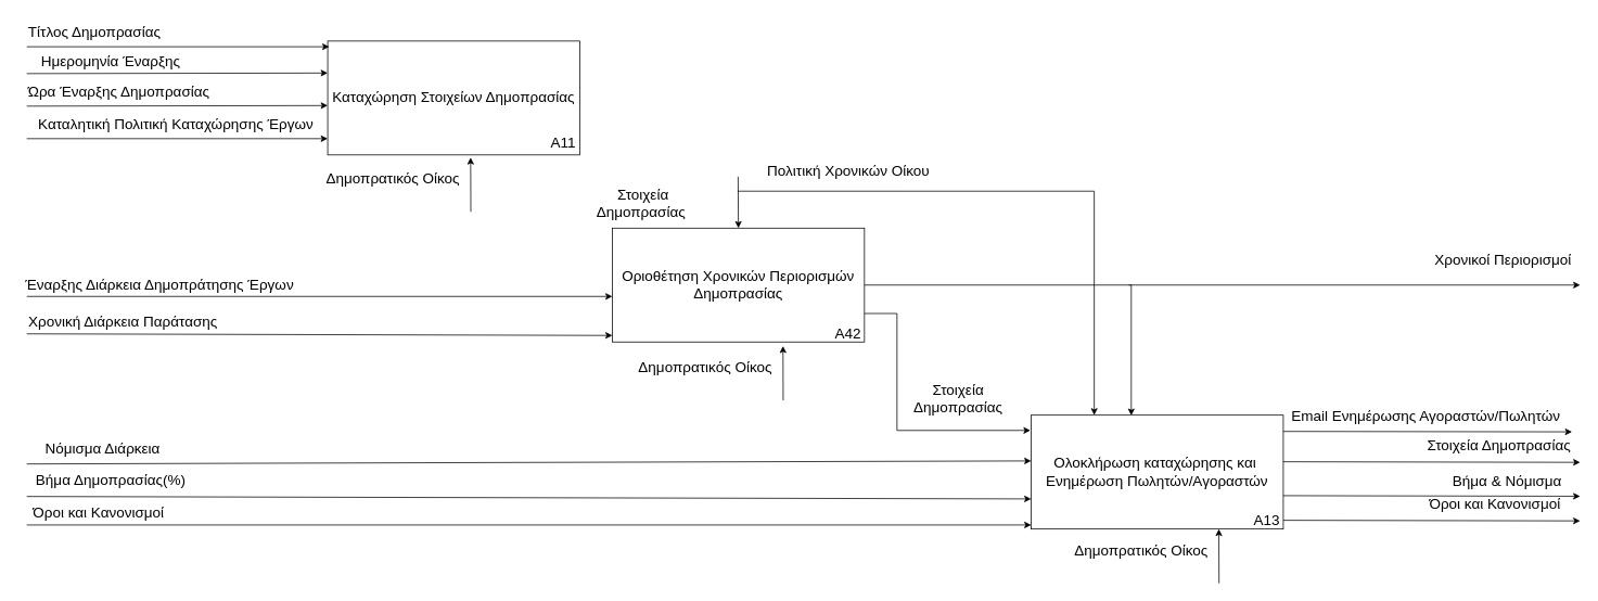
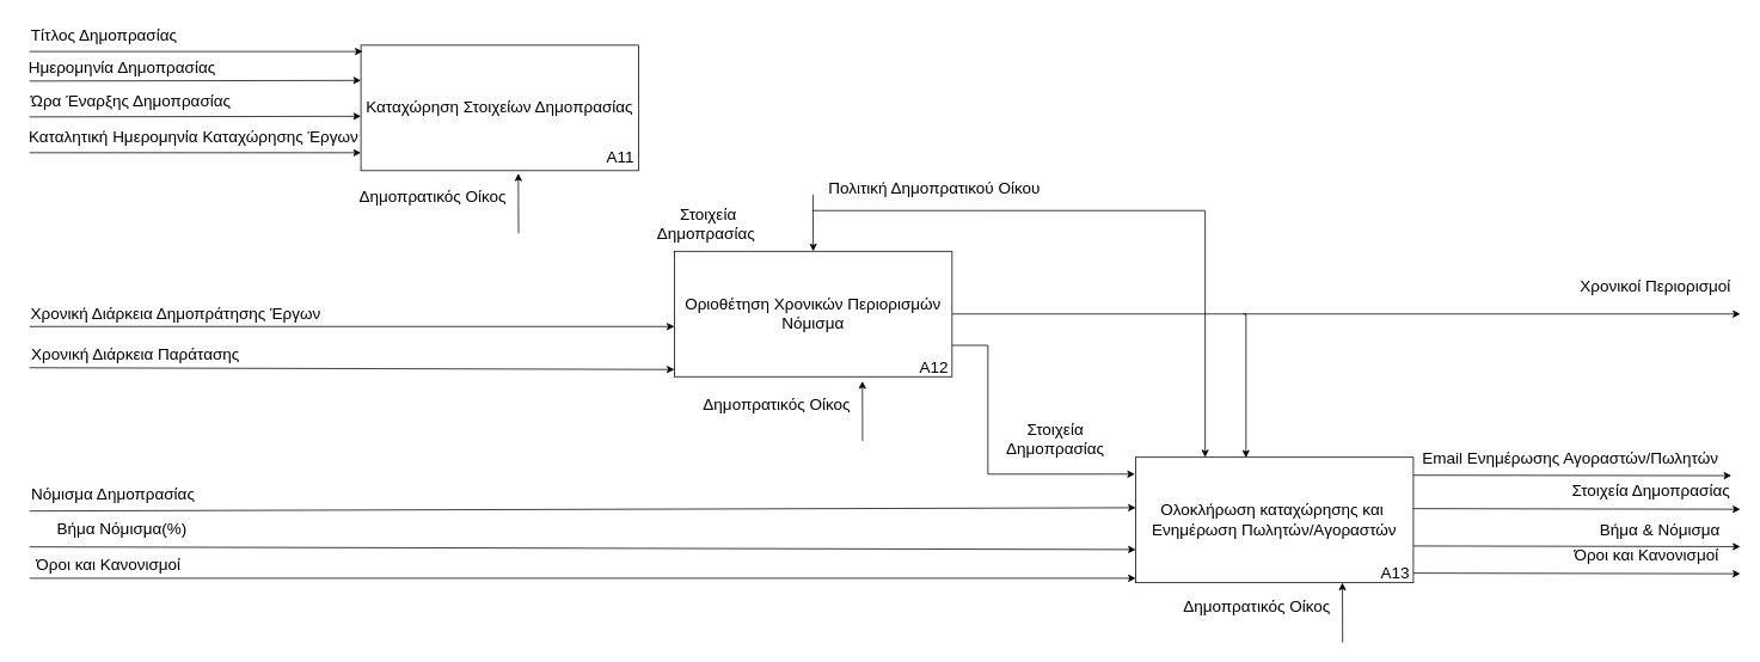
  <mxCell id="0" />
  <mxCell id="1" parent="0" />
  <mxCell id="2" value="Καταχώρηση Στοιχείων Δημοπρασίας" style="rounded=0;whiteSpace=wrap;html=1;fontSize=18;align=center;" parent="1" vertex="1"><mxGeometry x="402" y="50" width="310" height="140" as="geometry" /></mxCell>
  <mxCell id="3" value="Τίτλος Δημοπρασίας" style="text;html=1;align=center;verticalAlign=middle;resizable=0;points=[];autosize=1;strokeColor=none;fillColor=none;fontSize=18;" parent="1" vertex="1"><mxGeometry x="20" y="20" width="190" height="40" as="geometry" /></mxCell>
- <mxCell id="4" value="Ημερομηνία Έναρξης" style="text;html=1;align=center;verticalAlign=middle;resizable=0;points=[];autosize=1;strokeColor=none;fillColor=none;fontSize=18;" parent="1" vertex="1"><mxGeometry x="20" y="56" width="230" height="40" as="geometry" /></mxCell>
+ <mxCell id="4" value="Ημερομηνία Δημοπρασίας" style="text;html=1;align=center;verticalAlign=middle;resizable=0;points=[];autosize=1;strokeColor=none;fillColor=none;fontSize=18;" parent="1" vertex="1"><mxGeometry x="20" y="56" width="230" height="40" as="geometry" /></mxCell>
  <mxCell id="5" value="Ώρα Έναρξης Δημοπρασίας" style="text;html=1;align=center;verticalAlign=middle;resizable=0;points=[];autosize=1;strokeColor=none;fillColor=none;fontSize=18;" parent="1" vertex="1"><mxGeometry x="20" y="93" width="250" height="40" as="geometry" /></mxCell>
- <mxCell id="6" value="Καταλητική Πολιτική Καταχώρησης Έργων" style="text;html=1;align=center;verticalAlign=middle;resizable=0;points=[];autosize=1;strokeColor=none;fillColor=none;fontSize=18;" parent="1" vertex="1"><mxGeometry x="20" y="133" width="390" height="40" as="geometry" /></mxCell>
+ <mxCell id="6" value="Καταλητική Ημερομηνία Καταχώρησης Έργων" style="text;html=1;align=center;verticalAlign=middle;resizable=0;points=[];autosize=1;strokeColor=none;fillColor=none;fontSize=18;" parent="1" vertex="1"><mxGeometry x="20" y="133" width="390" height="40" as="geometry" /></mxCell>
  <mxCell id="7" value="" style="endArrow=classic;html=1;rounded=0;fontSize=18;entryX=0.006;entryY=0.05;entryDx=0;entryDy=0;entryPerimeter=0;" parent="1" target="2" edge="1"><mxGeometry width="50" height="50" relative="1" as="geometry"><mxPoint x="32" y="57" as="sourcePoint" /><mxPoint x="532" y="160" as="targetPoint" /></mxGeometry></mxCell>
  <mxCell id="8" value="" style="endArrow=classic;html=1;rounded=0;fontSize=18;entryX=0.006;entryY=0.05;entryDx=0;entryDy=0;entryPerimeter=0;" parent="1" edge="1"><mxGeometry width="50" height="50" relative="1" as="geometry"><mxPoint x="32" y="90" as="sourcePoint" /><mxPoint x="402" y="89.31" as="targetPoint" /></mxGeometry></mxCell>
  <mxCell id="9" value="" style="endArrow=classic;html=1;rounded=0;fontSize=18;entryX=0.006;entryY=0.05;entryDx=0;entryDy=0;entryPerimeter=0;" parent="1" edge="1"><mxGeometry width="50" height="50" relative="1" as="geometry"><mxPoint x="32" y="130" as="sourcePoint" /><mxPoint x="402" y="129.31" as="targetPoint" /></mxGeometry></mxCell>
  <mxCell id="10" value="" style="endArrow=classic;html=1;rounded=0;fontSize=18;entryX=0.006;entryY=0.05;entryDx=0;entryDy=0;entryPerimeter=0;" parent="1" edge="1"><mxGeometry width="50" height="50" relative="1" as="geometry"><mxPoint x="32" y="170" as="sourcePoint" /><mxPoint x="402" y="170" as="targetPoint" /></mxGeometry></mxCell>
  <mxCell id="11" style="edgeStyle=orthogonalEdgeStyle;rounded=0;orthogonalLoop=1;jettySize=auto;html=1;exitX=1;exitY=0.5;exitDx=0;exitDy=0;entryX=0.397;entryY=0.003;entryDx=0;entryDy=0;entryPerimeter=0;" parent="1" source="13" target="37" edge="1"><mxGeometry relative="1" as="geometry" /></mxCell>
  <mxCell id="12" style="edgeStyle=orthogonalEdgeStyle;rounded=0;orthogonalLoop=1;jettySize=auto;html=1;exitX=1;exitY=0.75;exitDx=0;exitDy=0;entryX=-0.003;entryY=0.134;entryDx=0;entryDy=0;entryPerimeter=0;" parent="1" source="13" target="37" edge="1"><mxGeometry relative="1" as="geometry"><Array as="points"><mxPoint x="1102" y="385" /><mxPoint x="1102" y="529" /></Array></mxGeometry></mxCell>
- <mxCell id="13" value="Οριοθέτηση Χρονικών Περιορισμών Δημοπρασίας" style="rounded=0;whiteSpace=wrap;html=1;fontSize=18;" parent="1" vertex="1"><mxGeometry x="752" y="280" width="310" height="140" as="geometry" /></mxCell>
- <mxCell id="14" value="Έναρξης Διάρκεια Δημοπράτησης Έργων" style="text;html=1;align=center;verticalAlign=middle;resizable=0;points=[];autosize=1;strokeColor=none;fillColor=none;fontSize=18;" parent="1" vertex="1"><mxGeometry x="20" y="330" width="350" height="40" as="geometry" /></mxCell>
+ <mxCell id="13" value="Οριοθέτηση Χρονικών Περιορισμών Νόμισμα" style="rounded=0;whiteSpace=wrap;html=1;fontSize=18;" parent="1" vertex="1"><mxGeometry x="752" y="280" width="310" height="140" as="geometry" /></mxCell>
+ <mxCell id="14" value="Χρονική Διάρκεια Δημοπράτησης Έργων" style="text;html=1;align=center;verticalAlign=middle;resizable=0;points=[];autosize=1;strokeColor=none;fillColor=none;fontSize=18;" parent="1" vertex="1"><mxGeometry x="20" y="330" width="350" height="40" as="geometry" /></mxCell>
  <mxCell id="15" value="Χρονική Διάρκεια Παράτασης" style="text;html=1;align=center;verticalAlign=middle;resizable=0;points=[];autosize=1;strokeColor=none;fillColor=none;fontSize=18;" parent="1" vertex="1"><mxGeometry x="20" y="375" width="260" height="40" as="geometry" /></mxCell>
  <mxCell id="16" value="" style="endArrow=classic;html=1;rounded=0;fontSize=18;" parent="1" edge="1"><mxGeometry width="50" height="50" relative="1" as="geometry"><mxPoint x="32" y="364" as="sourcePoint" /><mxPoint x="752" y="364" as="targetPoint" /></mxGeometry></mxCell>
  <mxCell id="17" value="" style="endArrow=classic;html=1;rounded=0;fontSize=18;" parent="1" edge="1"><mxGeometry width="50" height="50" relative="1" as="geometry"><mxPoint x="32" y="410" as="sourcePoint" /><mxPoint x="752" y="412" as="targetPoint" /></mxGeometry></mxCell>
  <mxCell id="18" value="&amp;nbsp;Στοιχεία &lt;br&gt;Δημοπρασίας" style="text;html=1;align=center;verticalAlign=middle;resizable=0;points=[];autosize=1;strokeColor=none;fillColor=none;fontSize=18;" parent="1" vertex="1"><mxGeometry x="722" y="220" width="130" height="60" as="geometry" /></mxCell>
  <mxCell id="19" value="Χρονικοί Περιορισμοί" style="text;html=1;align=center;verticalAlign=middle;resizable=0;points=[];autosize=1;strokeColor=none;fillColor=none;fontSize=18;" parent="1" vertex="1"><mxGeometry x="1752" y="300" width="190" height="40" as="geometry" /></mxCell>
  <mxCell id="20" value="Όροι και Κανονισμοί" style="text;html=1;align=center;verticalAlign=middle;resizable=0;points=[];autosize=1;strokeColor=none;fillColor=none;fontSize=18;" parent="1" vertex="1"><mxGeometry x="30" y="610" width="180" height="40" as="geometry" /></mxCell>
- <mxCell id="21" value="Βήμα Δημοπρασίας(%)" style="text;html=1;align=center;verticalAlign=middle;resizable=0;points=[];autosize=1;strokeColor=none;fillColor=none;fontSize=18;" parent="1" vertex="1"><mxGeometry x="30" y="570" width="210" height="40" as="geometry" /></mxCell>
+ <mxCell id="21" value="Βήμα Νόμισμα(%)" style="text;html=1;align=center;verticalAlign=middle;resizable=0;points=[];autosize=1;strokeColor=none;fillColor=none;fontSize=18;" parent="1" vertex="1"><mxGeometry x="30" y="570" width="210" height="40" as="geometry" /></mxCell>
  <mxCell id="22" value="" style="endArrow=classic;html=1;rounded=0;fontSize=18;entryX=0;entryY=0.5;entryDx=0;entryDy=0;" parent="1" edge="1"><mxGeometry width="50" height="50" relative="1" as="geometry"><mxPoint x="32" y="610" as="sourcePoint" /><mxPoint x="1267" y="613" as="targetPoint" /></mxGeometry></mxCell>
  <mxCell id="23" value="" style="endArrow=classic;html=1;rounded=0;fontSize=18;entryX=0;entryY=0.5;entryDx=0;entryDy=0;" parent="1" edge="1"><mxGeometry width="50" height="50" relative="1" as="geometry"><mxPoint x="32" y="645" as="sourcePoint" /><mxPoint x="1267" y="645" as="targetPoint" /></mxGeometry></mxCell>
- <mxCell id="24" value="Νόμισμα Διάρκεια" style="text;html=1;align=center;verticalAlign=middle;resizable=0;points=[];autosize=1;strokeColor=none;fillColor=none;fontSize=18;" parent="1" vertex="1"><mxGeometry x="20" y="531" width="210" height="40" as="geometry" /></mxCell>
+ <mxCell id="24" value="Νόμισμα Δημοπρασίας" style="text;html=1;align=center;verticalAlign=middle;resizable=0;points=[];autosize=1;strokeColor=none;fillColor=none;fontSize=18;" parent="1" vertex="1"><mxGeometry x="20" y="531" width="210" height="40" as="geometry" /></mxCell>
  <mxCell id="25" value="" style="endArrow=classic;html=1;rounded=0;fontSize=18;entryX=0;entryY=0.5;entryDx=0;entryDy=0;" parent="1" edge="1"><mxGeometry width="50" height="50" relative="1" as="geometry"><mxPoint x="32" y="570" as="sourcePoint" /><mxPoint x="1267" y="566.26" as="targetPoint" /></mxGeometry></mxCell>
  <mxCell id="26" value="Α11" style="text;html=1;strokeColor=none;fillColor=none;align=center;verticalAlign=middle;whiteSpace=wrap;rounded=0;fontSize=18;" parent="1" vertex="1"><mxGeometry x="662" y="160" width="60" height="30" as="geometry" /></mxCell>
- <mxCell id="27" value="Α42" style="text;html=1;strokeColor=none;fillColor=none;align=center;verticalAlign=middle;whiteSpace=wrap;rounded=0;fontSize=18;" parent="1" vertex="1"><mxGeometry x="1012" y="395" width="60" height="30" as="geometry" /></mxCell>
+ <mxCell id="27" value="Α12" style="text;html=1;strokeColor=none;fillColor=none;align=center;verticalAlign=middle;whiteSpace=wrap;rounded=0;fontSize=18;" parent="1" vertex="1"><mxGeometry x="1012" y="395" width="60" height="30" as="geometry" /></mxCell>
  <mxCell id="28" value="Α13" style="text;html=1;strokeColor=none;fillColor=none;align=center;verticalAlign=middle;whiteSpace=wrap;rounded=0;fontSize=18;" parent="1" vertex="1"><mxGeometry x="1527" y="620" width="60" height="30" as="geometry" /></mxCell>
  <mxCell id="29" value="Δημοπρατικός Οίκος" style="text;html=1;align=center;verticalAlign=middle;resizable=0;points=[];autosize=1;strokeColor=none;fillColor=none;fontSize=18;" parent="1" vertex="1"><mxGeometry x="387" y="200" width="190" height="40" as="geometry" /></mxCell>
  <mxCell id="30" value="" style="endArrow=classic;html=1;rounded=0;fontSize=18;entryX=0.596;entryY=1.023;entryDx=0;entryDy=0;entryPerimeter=0;" parent="1" edge="1"><mxGeometry width="50" height="50" relative="1" as="geometry"><mxPoint x="578" y="260" as="sourcePoint" /><mxPoint x="577.76" y="193.22" as="targetPoint" /></mxGeometry></mxCell>
  <mxCell id="31" value="Δημοπρατικός Οίκος" style="text;html=1;align=center;verticalAlign=middle;resizable=0;points=[];autosize=1;strokeColor=none;fillColor=none;fontSize=18;" parent="1" vertex="1"><mxGeometry x="771.09" y="431.78" width="190" height="40" as="geometry" /></mxCell>
  <mxCell id="32" value="" style="endArrow=classic;html=1;rounded=0;fontSize=18;entryX=0.596;entryY=1.023;entryDx=0;entryDy=0;entryPerimeter=0;" parent="1" edge="1"><mxGeometry width="50" height="50" relative="1" as="geometry"><mxPoint x="962.09" y="491.78" as="sourcePoint" /><mxPoint x="961.85" y="425" as="targetPoint" /></mxGeometry></mxCell>
  <mxCell id="33" value="Δημοπρατικός Οίκος" style="text;html=1;align=center;verticalAlign=middle;resizable=0;points=[];autosize=1;strokeColor=none;fillColor=none;fontSize=18;" parent="1" vertex="1"><mxGeometry x="1307" y="656.78" width="190" height="40" as="geometry" /></mxCell>
  <mxCell id="34" value="" style="endArrow=classic;html=1;rounded=0;fontSize=18;entryX=0.596;entryY=1.023;entryDx=0;entryDy=0;entryPerimeter=0;" parent="1" edge="1"><mxGeometry width="50" height="50" relative="1" as="geometry"><mxPoint x="1498" y="716.78" as="sourcePoint" /><mxPoint x="1497.76" y="650" as="targetPoint" /></mxGeometry></mxCell>
  <mxCell id="35" value="Email Ενημέρωσης Αγοραστών/Πωλητών" style="text;html=1;align=center;verticalAlign=middle;resizable=0;points=[];autosize=1;strokeColor=none;fillColor=none;fontSize=18;" parent="1" vertex="1"><mxGeometry x="1577" y="490.5" width="350" height="40" as="geometry" /></mxCell>
  <mxCell id="36" value="" style="endArrow=classic;html=1;rounded=0;fontSize=18;" parent="1" edge="1"><mxGeometry width="50" height="50" relative="1" as="geometry"><mxPoint x="1577" y="530" as="sourcePoint" /><mxPoint x="1932" y="530.5" as="targetPoint" /></mxGeometry></mxCell>
  <mxCell id="37" value="Ολοκλήρωση καταχώρησης και&amp;nbsp;&lt;br&gt;Ενημέρωση Πωλητών/Αγοραστών" style="rounded=0;whiteSpace=wrap;html=1;fontSize=18;" parent="1" vertex="1"><mxGeometry x="1267" y="510" width="310" height="140" as="geometry" /></mxCell>
  <mxCell id="38" value="Α13" style="text;html=1;strokeColor=none;fillColor=none;align=center;verticalAlign=middle;whiteSpace=wrap;rounded=0;fontSize=18;" parent="1" vertex="1"><mxGeometry x="1527" y="624.78" width="60" height="30" as="geometry" /></mxCell>
  <mxCell id="39" value="Στοιχεία Δημοπρασίας" style="text;html=1;align=center;verticalAlign=middle;resizable=0;points=[];autosize=1;strokeColor=none;fillColor=none;fontSize=18;" parent="1" vertex="1"><mxGeometry x="1742" y="528" width="200" height="40" as="geometry" /></mxCell>
  <mxCell id="40" value="" style="endArrow=classic;html=1;rounded=0;fontSize=18;" parent="1" edge="1"><mxGeometry width="50" height="50" relative="1" as="geometry"><mxPoint x="1577" y="639.28" as="sourcePoint" /><mxPoint x="1942" y="640" as="targetPoint" /></mxGeometry></mxCell>
  <mxCell id="41" value="Στοιχεία &lt;br&gt;Δημοπρασίας" style="text;html=1;align=center;verticalAlign=middle;resizable=0;points=[];autosize=1;strokeColor=none;fillColor=none;fontSize=18;" parent="1" vertex="1"><mxGeometry x="1112" y="460" width="130" height="60" as="geometry" /></mxCell>
  <mxCell id="42" value="" style="endArrow=classic;html=1;rounded=0;fontSize=18;" parent="1" edge="1"><mxGeometry width="50" height="50" relative="1" as="geometry"><mxPoint x="1577" y="567.28" as="sourcePoint" /><mxPoint x="1942" y="568" as="targetPoint" /></mxGeometry></mxCell>
  <mxCell id="43" value="Όροι και Κανονισμοί" style="text;html=1;align=center;verticalAlign=middle;resizable=0;points=[];autosize=1;strokeColor=none;fillColor=none;fontSize=18;" parent="1" vertex="1"><mxGeometry x="1747" y="600" width="180" height="40" as="geometry" /></mxCell>
  <mxCell id="44" value="" style="endArrow=classic;html=1;rounded=0;fontSize=18;" parent="1" edge="1"><mxGeometry width="50" height="50" relative="1" as="geometry"><mxPoint x="1387" y="350" as="sourcePoint" /><mxPoint x="1942" y="350" as="targetPoint" /></mxGeometry></mxCell>
  <mxCell id="45" value="Βήμα &amp;amp; Νόμισμα" style="text;html=1;align=center;verticalAlign=middle;resizable=0;points=[];autosize=1;strokeColor=none;fillColor=none;fontSize=18;" parent="1" vertex="1"><mxGeometry x="1772" y="571" width="160" height="40" as="geometry" /></mxCell>
  <mxCell id="46" value="" style="endArrow=classic;html=1;rounded=0;fontSize=18;" parent="1" edge="1"><mxGeometry width="50" height="50" relative="1" as="geometry"><mxPoint x="1577" y="609" as="sourcePoint" /><mxPoint x="1942" y="609.72" as="targetPoint" /></mxGeometry></mxCell>
  <mxCell id="47" value="" style="endArrow=classic;html=1;rounded=0;fontSize=18;entryX=0.5;entryY=0;entryDx=0;entryDy=0;" edge="1" parent="1" target="13"><mxGeometry width="50" height="50" relative="1" as="geometry"><mxPoint x="906.65" y="216.78" as="sourcePoint" /><mxPoint x="906.41" y="150" as="targetPoint" /></mxGeometry></mxCell>
- <mxCell id="48" value="Πολιτική Χρονικών Οίκου" style="text;html=1;align=center;verticalAlign=middle;resizable=0;points=[];autosize=1;strokeColor=none;fillColor=none;fontSize=18;" vertex="1" parent="1"><mxGeometry x="912" y="190" width="260" height="40" as="geometry" /></mxCell>
+ <mxCell id="48" value="Πολιτική Δημοπρατικού Οίκου" style="text;html=1;align=center;verticalAlign=middle;resizable=0;points=[];autosize=1;strokeColor=none;fillColor=none;fontSize=18;" vertex="1" parent="1"><mxGeometry x="912" y="190" width="260" height="40" as="geometry" /></mxCell>
  <mxCell id="49" style="edgeStyle=orthogonalEdgeStyle;rounded=0;orthogonalLoop=1;jettySize=auto;html=1;exitX=1;exitY=0.5;exitDx=0;exitDy=0;entryX=0.25;entryY=0;entryDx=0;entryDy=0;" edge="1" parent="1"><mxGeometry relative="1" as="geometry"><mxPoint x="906" y="234.58" as="sourcePoint" /><mxPoint x="1344.5" y="510" as="targetPoint" /><Array as="points"><mxPoint x="1345" y="235" /></Array></mxGeometry></mxCell>
